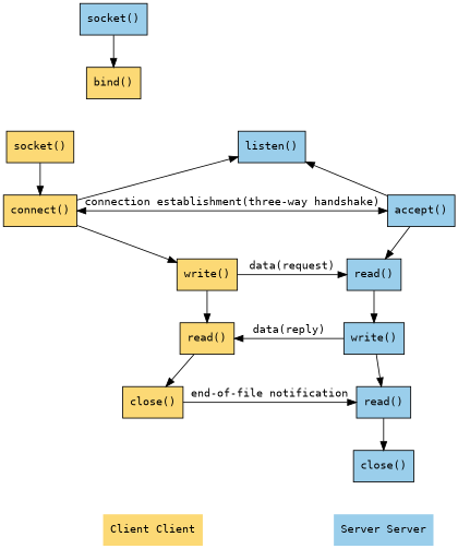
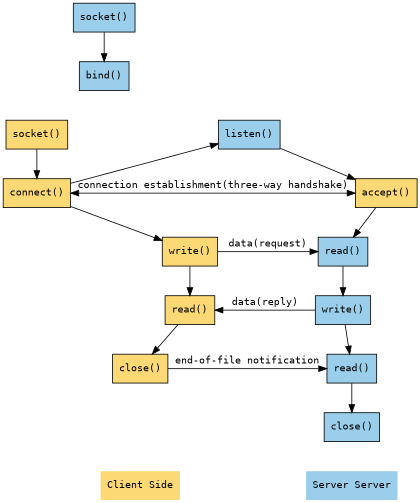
  digraph {
    splines=line
    node [fillcolor="#FCD975" fontname="Consolas,Monaca" fontsize=12 shape=box style=filled]
    edge [fontname="Consolas,Monaca" fontsize=12]
    n1 [label="()" style=invis]
    n2 [fillcolor="#9ACEEB" label="socket()"]
    n3 [label="()" style=invis]
-   n4 [label="bind()"]
+   n4 [fillcolor="#9ACEEB" label="bind()"]
    n5 [label="socket()"]
    n6 [fillcolor="#9ACEEB" label="listen()"]
    n7 [label="connect()"]
-   n8 [fillcolor="#9ACEEB" label="accept()"]
+   n8 [label="accept()"]
    n9 [label="write()"]
    n10 [fillcolor="#9ACEEB" label="read()"]
    n11 [label="read()"]
    n12 [fillcolor="#9ACEEB" label="write()"]
    n13 [label="close()"]
    n14 [fillcolor="#9ACEEB" label="read()"]
    n15 [label="()" style=invis]
    n16 [fillcolor="#9ACEEB" label="close()"]
-   n17 [label="Client Client" shape=none]
+   n17 [label="Client Side" shape=none]
    n18 [fillcolor="#9ACEEB" label="Server Server" shape=none]
    subgraph sub_1 {
      rank=same
      n1
      n2
    }
    subgraph sub_2 {
      rank=same
      n3
      n4
    }
    subgraph sub_3 {
      rank=same
      n5
      n6
    }
    subgraph sub_4 {
      rank=same
      n7
      n8
    }
    subgraph sub_5 {
      rank=same
      n9
      n10
    }
    subgraph sub_6 {
      rank=same
      n11
      n12
    }
    subgraph sub_7 {
      rank=same
      n13
      n14
    }
    subgraph sub_8 {
      rank=same
      n15
      n16
    }
    subgraph sub_9 {
      rank=same
      n17
      n18
    }
    subgraph cluster_10 {
    }
    subgraph cluster_11 {
      label="server side"
    }
    n1 -> n3 [style=invis]
    n2 -> n4
    n3 -> n5 [style=invis]
    n5 -> n7
-   n8 -> n6
+   n6 -> n8
    n7 -> n6
    n7 -> n8 [constraient=false dir=both label="connection establishment(three-way handshake)"]
    n7 -> n9
    n8 -> n10
    n9 -> n10 [constraient=false label="data(request)"]
    n9 -> n11
    n10 -> n12
    n11 -> n12 [constraient=false dir=back label="data(reply)"]
    n11 -> n13
    n12 -> n14
    n13 -> n14 [constraient=false label="end-of-file notification"]
    n13 -> n15 [style=invis]
    n14 -> n16
    n15 -> n17 [style=invis]
    n16 -> n18 [style=invis]
  }
